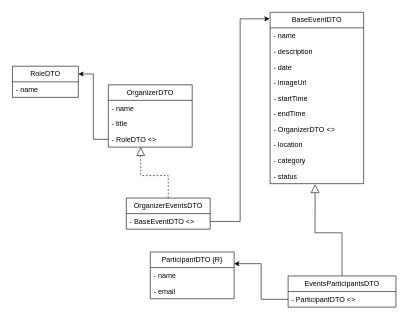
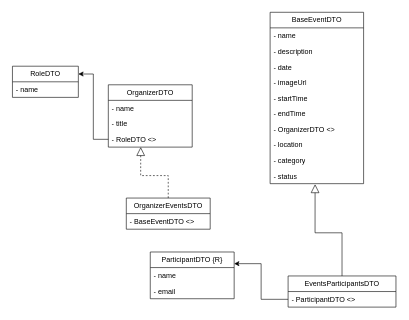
  <mxCell id="0" />
  <mxCell id="1" parent="0" />
  <mxCell id="2" value="RoleDTO" style="swimlane;fontStyle=0;childLayout=stackLayout;horizontal=1;startSize=26;fillColor=none;horizontalStack=0;resizeParent=1;resizeParentMax=0;resizeLast=0;collapsible=1;marginBottom=0;whiteSpace=wrap;html=1;" parent="1" vertex="1"><mxGeometry x="20" y="110" width="110" height="52" as="geometry" /></mxCell>
  <mxCell id="3" value="- name" style="text;strokeColor=none;fillColor=none;align=left;verticalAlign=top;spacingLeft=4;spacingRight=4;overflow=hidden;rotatable=0;points=[[0,0.5],[1,0.5]];portConstraint=eastwest;whiteSpace=wrap;html=1;" parent="2" vertex="1"><mxGeometry y="26" width="110" height="26" as="geometry" /></mxCell>
  <mxCell id="4" value="OrganizerDTO" style="swimlane;fontStyle=0;childLayout=stackLayout;horizontal=1;startSize=26;fillColor=none;horizontalStack=0;resizeParent=1;resizeParentMax=0;resizeLast=0;collapsible=1;marginBottom=0;whiteSpace=wrap;html=1;" parent="1" vertex="1"><mxGeometry x="180" y="141" width="140" height="104" as="geometry" /></mxCell>
  <mxCell id="5" value="- name" style="text;strokeColor=none;fillColor=none;align=left;verticalAlign=top;spacingLeft=4;spacingRight=4;overflow=hidden;rotatable=0;points=[[0,0.5],[1,0.5]];portConstraint=eastwest;whiteSpace=wrap;html=1;" parent="4" vertex="1"><mxGeometry y="26" width="140" height="26" as="geometry" /></mxCell>
  <mxCell id="6" value="- title" style="text;strokeColor=none;fillColor=none;align=left;verticalAlign=top;spacingLeft=4;spacingRight=4;overflow=hidden;rotatable=0;points=[[0,0.5],[1,0.5]];portConstraint=eastwest;whiteSpace=wrap;html=1;" parent="4" vertex="1"><mxGeometry y="52" width="140" height="26" as="geometry" /></mxCell>
  <mxCell id="7" value="- RoleDTO &amp;lt;&amp;gt;" style="text;strokeColor=none;fillColor=none;align=left;verticalAlign=top;spacingLeft=4;spacingRight=4;overflow=hidden;rotatable=0;points=[[0,0.5],[1,0.5]];portConstraint=eastwest;whiteSpace=wrap;html=1;" parent="4" vertex="1"><mxGeometry y="78" width="140" height="26" as="geometry" /></mxCell>
  <mxCell id="8" style="edgeStyle=orthogonalEdgeStyle;rounded=0;orthogonalLoop=1;jettySize=auto;html=1;exitX=0;exitY=0.5;exitDx=0;exitDy=0;entryX=1;entryY=0.25;entryDx=0;entryDy=0;" parent="1" source="7" target="2" edge="1"><mxGeometry relative="1" as="geometry" /></mxCell>
  <mxCell id="9" value="BaseEventDTO" style="swimlane;fontStyle=0;childLayout=stackLayout;horizontal=1;startSize=26;fillColor=none;horizontalStack=0;resizeParent=1;resizeParentMax=0;resizeLast=0;collapsible=1;marginBottom=0;whiteSpace=wrap;html=1;" parent="1" vertex="1"><mxGeometry x="450" y="20" width="156" height="286" as="geometry" /></mxCell>
  <mxCell id="10" value="- name" style="text;strokeColor=none;fillColor=none;align=left;verticalAlign=top;spacingLeft=4;spacingRight=4;overflow=hidden;rotatable=0;points=[[0,0.5],[1,0.5]];portConstraint=eastwest;whiteSpace=wrap;html=1;" parent="9" vertex="1"><mxGeometry y="26" width="156" height="26" as="geometry" /></mxCell>
  <mxCell id="11" value="- description" style="text;strokeColor=none;fillColor=none;align=left;verticalAlign=top;spacingLeft=4;spacingRight=4;overflow=hidden;rotatable=0;points=[[0,0.5],[1,0.5]];portConstraint=eastwest;whiteSpace=wrap;html=1;" parent="9" vertex="1"><mxGeometry y="52" width="156" height="26" as="geometry" /></mxCell>
  <mxCell id="12" value="- date" style="text;strokeColor=none;fillColor=none;align=left;verticalAlign=top;spacingLeft=4;spacingRight=4;overflow=hidden;rotatable=0;points=[[0,0.5],[1,0.5]];portConstraint=eastwest;whiteSpace=wrap;html=1;" parent="9" vertex="1"><mxGeometry y="78" width="156" height="26" as="geometry" /></mxCell>
  <mxCell id="13" value="- imageUrl" style="text;strokeColor=none;fillColor=none;align=left;verticalAlign=top;spacingLeft=4;spacingRight=4;overflow=hidden;rotatable=0;points=[[0,0.5],[1,0.5]];portConstraint=eastwest;whiteSpace=wrap;html=1;" parent="9" vertex="1"><mxGeometry y="104" width="156" height="26" as="geometry" /></mxCell>
  <mxCell id="14" value="- startTime" style="text;strokeColor=none;fillColor=none;align=left;verticalAlign=top;spacingLeft=4;spacingRight=4;overflow=hidden;rotatable=0;points=[[0,0.5],[1,0.5]];portConstraint=eastwest;whiteSpace=wrap;html=1;" parent="9" vertex="1"><mxGeometry y="130" width="156" height="26" as="geometry" /></mxCell>
  <mxCell id="15" value="- endTime" style="text;strokeColor=none;fillColor=none;align=left;verticalAlign=top;spacingLeft=4;spacingRight=4;overflow=hidden;rotatable=0;points=[[0,0.5],[1,0.5]];portConstraint=eastwest;whiteSpace=wrap;html=1;" parent="9" vertex="1"><mxGeometry y="156" width="156" height="26" as="geometry" /></mxCell>
  <mxCell id="16" value="- OrganizerDTO &amp;lt;&amp;gt;" style="text;strokeColor=none;fillColor=none;align=left;verticalAlign=top;spacingLeft=4;spacingRight=4;overflow=hidden;rotatable=0;points=[[0,0.5],[1,0.5]];portConstraint=eastwest;whiteSpace=wrap;html=1;" parent="9" vertex="1"><mxGeometry y="182" width="156" height="26" as="geometry" /></mxCell>
  <mxCell id="17" value="- location" style="text;strokeColor=none;fillColor=none;align=left;verticalAlign=top;spacingLeft=4;spacingRight=4;overflow=hidden;rotatable=0;points=[[0,0.5],[1,0.5]];portConstraint=eastwest;whiteSpace=wrap;html=1;" parent="9" vertex="1"><mxGeometry y="208" width="156" height="26" as="geometry" /></mxCell>
  <mxCell id="18" value="- category" style="text;strokeColor=none;fillColor=none;align=left;verticalAlign=top;spacingLeft=4;spacingRight=4;overflow=hidden;rotatable=0;points=[[0,0.5],[1,0.5]];portConstraint=eastwest;whiteSpace=wrap;html=1;" parent="9" vertex="1"><mxGeometry y="234" width="156" height="26" as="geometry" /></mxCell>
  <mxCell id="19" value="- status" style="text;strokeColor=none;fillColor=none;align=left;verticalAlign=top;spacingLeft=4;spacingRight=4;overflow=hidden;rotatable=0;points=[[0,0.5],[1,0.5]];portConstraint=eastwest;whiteSpace=wrap;html=1;" parent="9" vertex="1"><mxGeometry y="260" width="156" height="26" as="geometry" /></mxCell>
  <mxCell id="20" value="EventsParticipantsDTO" style="swimlane;fontStyle=0;childLayout=stackLayout;horizontal=1;startSize=26;fillColor=none;horizontalStack=0;resizeParent=1;resizeParentMax=0;resizeLast=0;collapsible=1;marginBottom=0;whiteSpace=wrap;html=1;" parent="1" vertex="1"><mxGeometry x="480" y="460" width="180" height="52" as="geometry" /></mxCell>
  <mxCell id="21" value="- ParticipantDTO &amp;lt;&amp;gt;" style="text;strokeColor=none;fillColor=none;align=left;verticalAlign=top;spacingLeft=4;spacingRight=4;overflow=hidden;rotatable=0;points=[[0,0.5],[1,0.5]];portConstraint=eastwest;whiteSpace=wrap;html=1;" parent="20" vertex="1"><mxGeometry y="26" width="180" height="26" as="geometry" /></mxCell>
  <mxCell id="22" style="edgeStyle=orthogonalEdgeStyle;rounded=0;orthogonalLoop=1;jettySize=auto;html=1;exitX=0.5;exitY=0;exitDx=0;exitDy=0;entryX=0.481;entryY=1.038;entryDx=0;entryDy=0;entryPerimeter=0;endArrow=block;endFill=0;endSize=12;" parent="1" source="20" target="19" edge="1"><mxGeometry relative="1" as="geometry" /></mxCell>
  <mxCell id="23" value="ParticipantDTO {R}" style="swimlane;fontStyle=0;childLayout=stackLayout;horizontal=1;startSize=26;fillColor=none;horizontalStack=0;resizeParent=1;resizeParentMax=0;resizeLast=0;collapsible=1;marginBottom=0;whiteSpace=wrap;html=1;" parent="1" vertex="1"><mxGeometry x="250" y="420" width="140" height="78" as="geometry" /></mxCell>
  <mxCell id="24" value="- name" style="text;strokeColor=none;fillColor=none;align=left;verticalAlign=top;spacingLeft=4;spacingRight=4;overflow=hidden;rotatable=0;points=[[0,0.5],[1,0.5]];portConstraint=eastwest;whiteSpace=wrap;html=1;" parent="23" vertex="1"><mxGeometry y="26" width="140" height="26" as="geometry" /></mxCell>
  <mxCell id="25" value="- email" style="text;strokeColor=none;fillColor=none;align=left;verticalAlign=top;spacingLeft=4;spacingRight=4;overflow=hidden;rotatable=0;points=[[0,0.5],[1,0.5]];portConstraint=eastwest;whiteSpace=wrap;html=1;" parent="23" vertex="1"><mxGeometry y="52" width="140" height="26" as="geometry" /></mxCell>
  <mxCell id="26" style="edgeStyle=orthogonalEdgeStyle;rounded=0;orthogonalLoop=1;jettySize=auto;html=1;exitX=0;exitY=0.5;exitDx=0;exitDy=0;entryX=1;entryY=0.25;entryDx=0;entryDy=0;" parent="1" source="21" target="23" edge="1"><mxGeometry relative="1" as="geometry" /></mxCell>
  <mxCell id="27" value="OrganizerEventsDTO" style="swimlane;fontStyle=0;childLayout=stackLayout;horizontal=1;startSize=26;fillColor=none;horizontalStack=0;resizeParent=1;resizeParentMax=0;resizeLast=0;collapsible=1;marginBottom=0;whiteSpace=wrap;html=1;" vertex="1" parent="1"><mxGeometry x="210" y="330" width="140" height="52" as="geometry" /></mxCell>
  <mxCell id="28" value="- BaseEventDTO &amp;lt;&amp;gt;" style="text;strokeColor=none;fillColor=none;align=left;verticalAlign=top;spacingLeft=4;spacingRight=4;overflow=hidden;rotatable=0;points=[[0,0.5],[1,0.5]];portConstraint=eastwest;whiteSpace=wrap;html=1;" vertex="1" parent="27"><mxGeometry y="26" width="140" height="26" as="geometry" /></mxCell>
  <mxCell id="29" style="edgeStyle=orthogonalEdgeStyle;rounded=0;orthogonalLoop=1;jettySize=auto;html=1;exitX=0.5;exitY=0;exitDx=0;exitDy=0;entryX=0.386;entryY=1;entryDx=0;entryDy=0;entryPerimeter=0;endArrow=block;endFill=0;endSize=12;dashed=1;" edge="1" parent="1" source="27" target="7"><mxGeometry relative="1" as="geometry" /></mxCell>
- <mxCell id="30" style="edgeStyle=orthogonalEdgeStyle;rounded=0;orthogonalLoop=1;jettySize=auto;html=1;exitX=1;exitY=0.5;exitDx=0;exitDy=0;entryX=-0.006;entryY=0.038;entryDx=0;entryDy=0;entryPerimeter=0;jumpStyle=arc;jumpSize=12;" edge="1" parent="1" source="28" target="9"><mxGeometry relative="1" as="geometry" /></mxCell>
